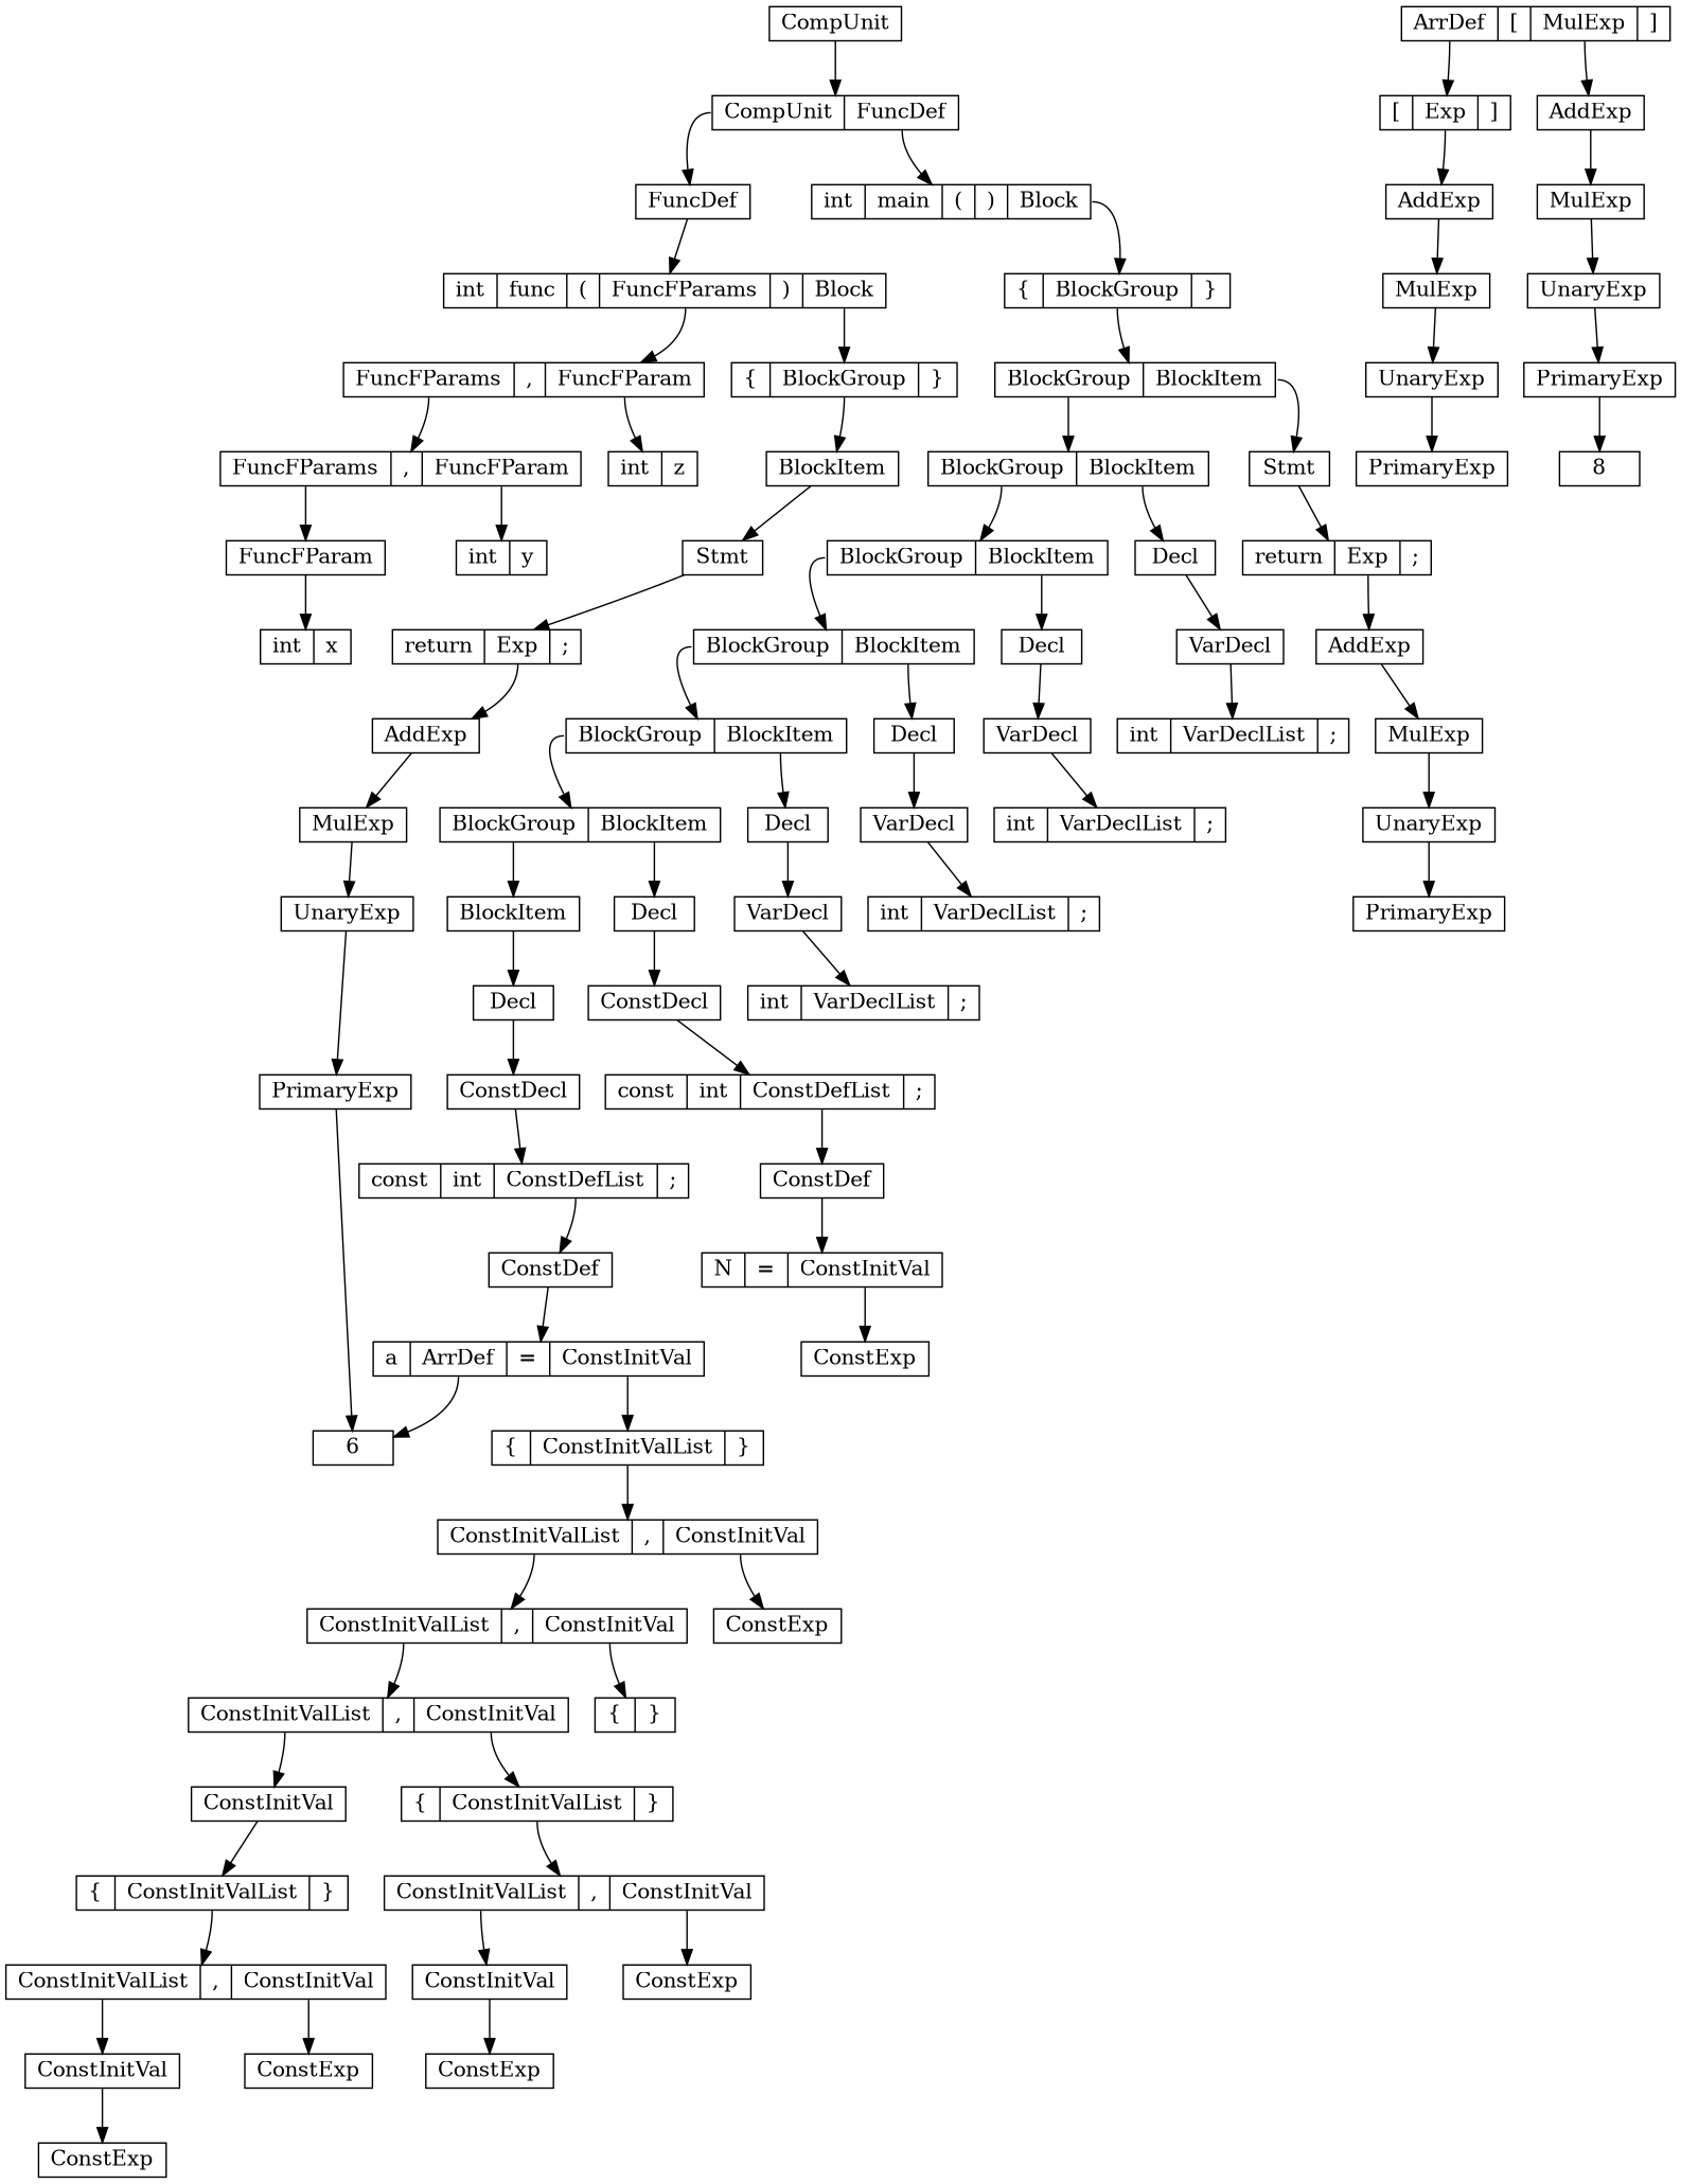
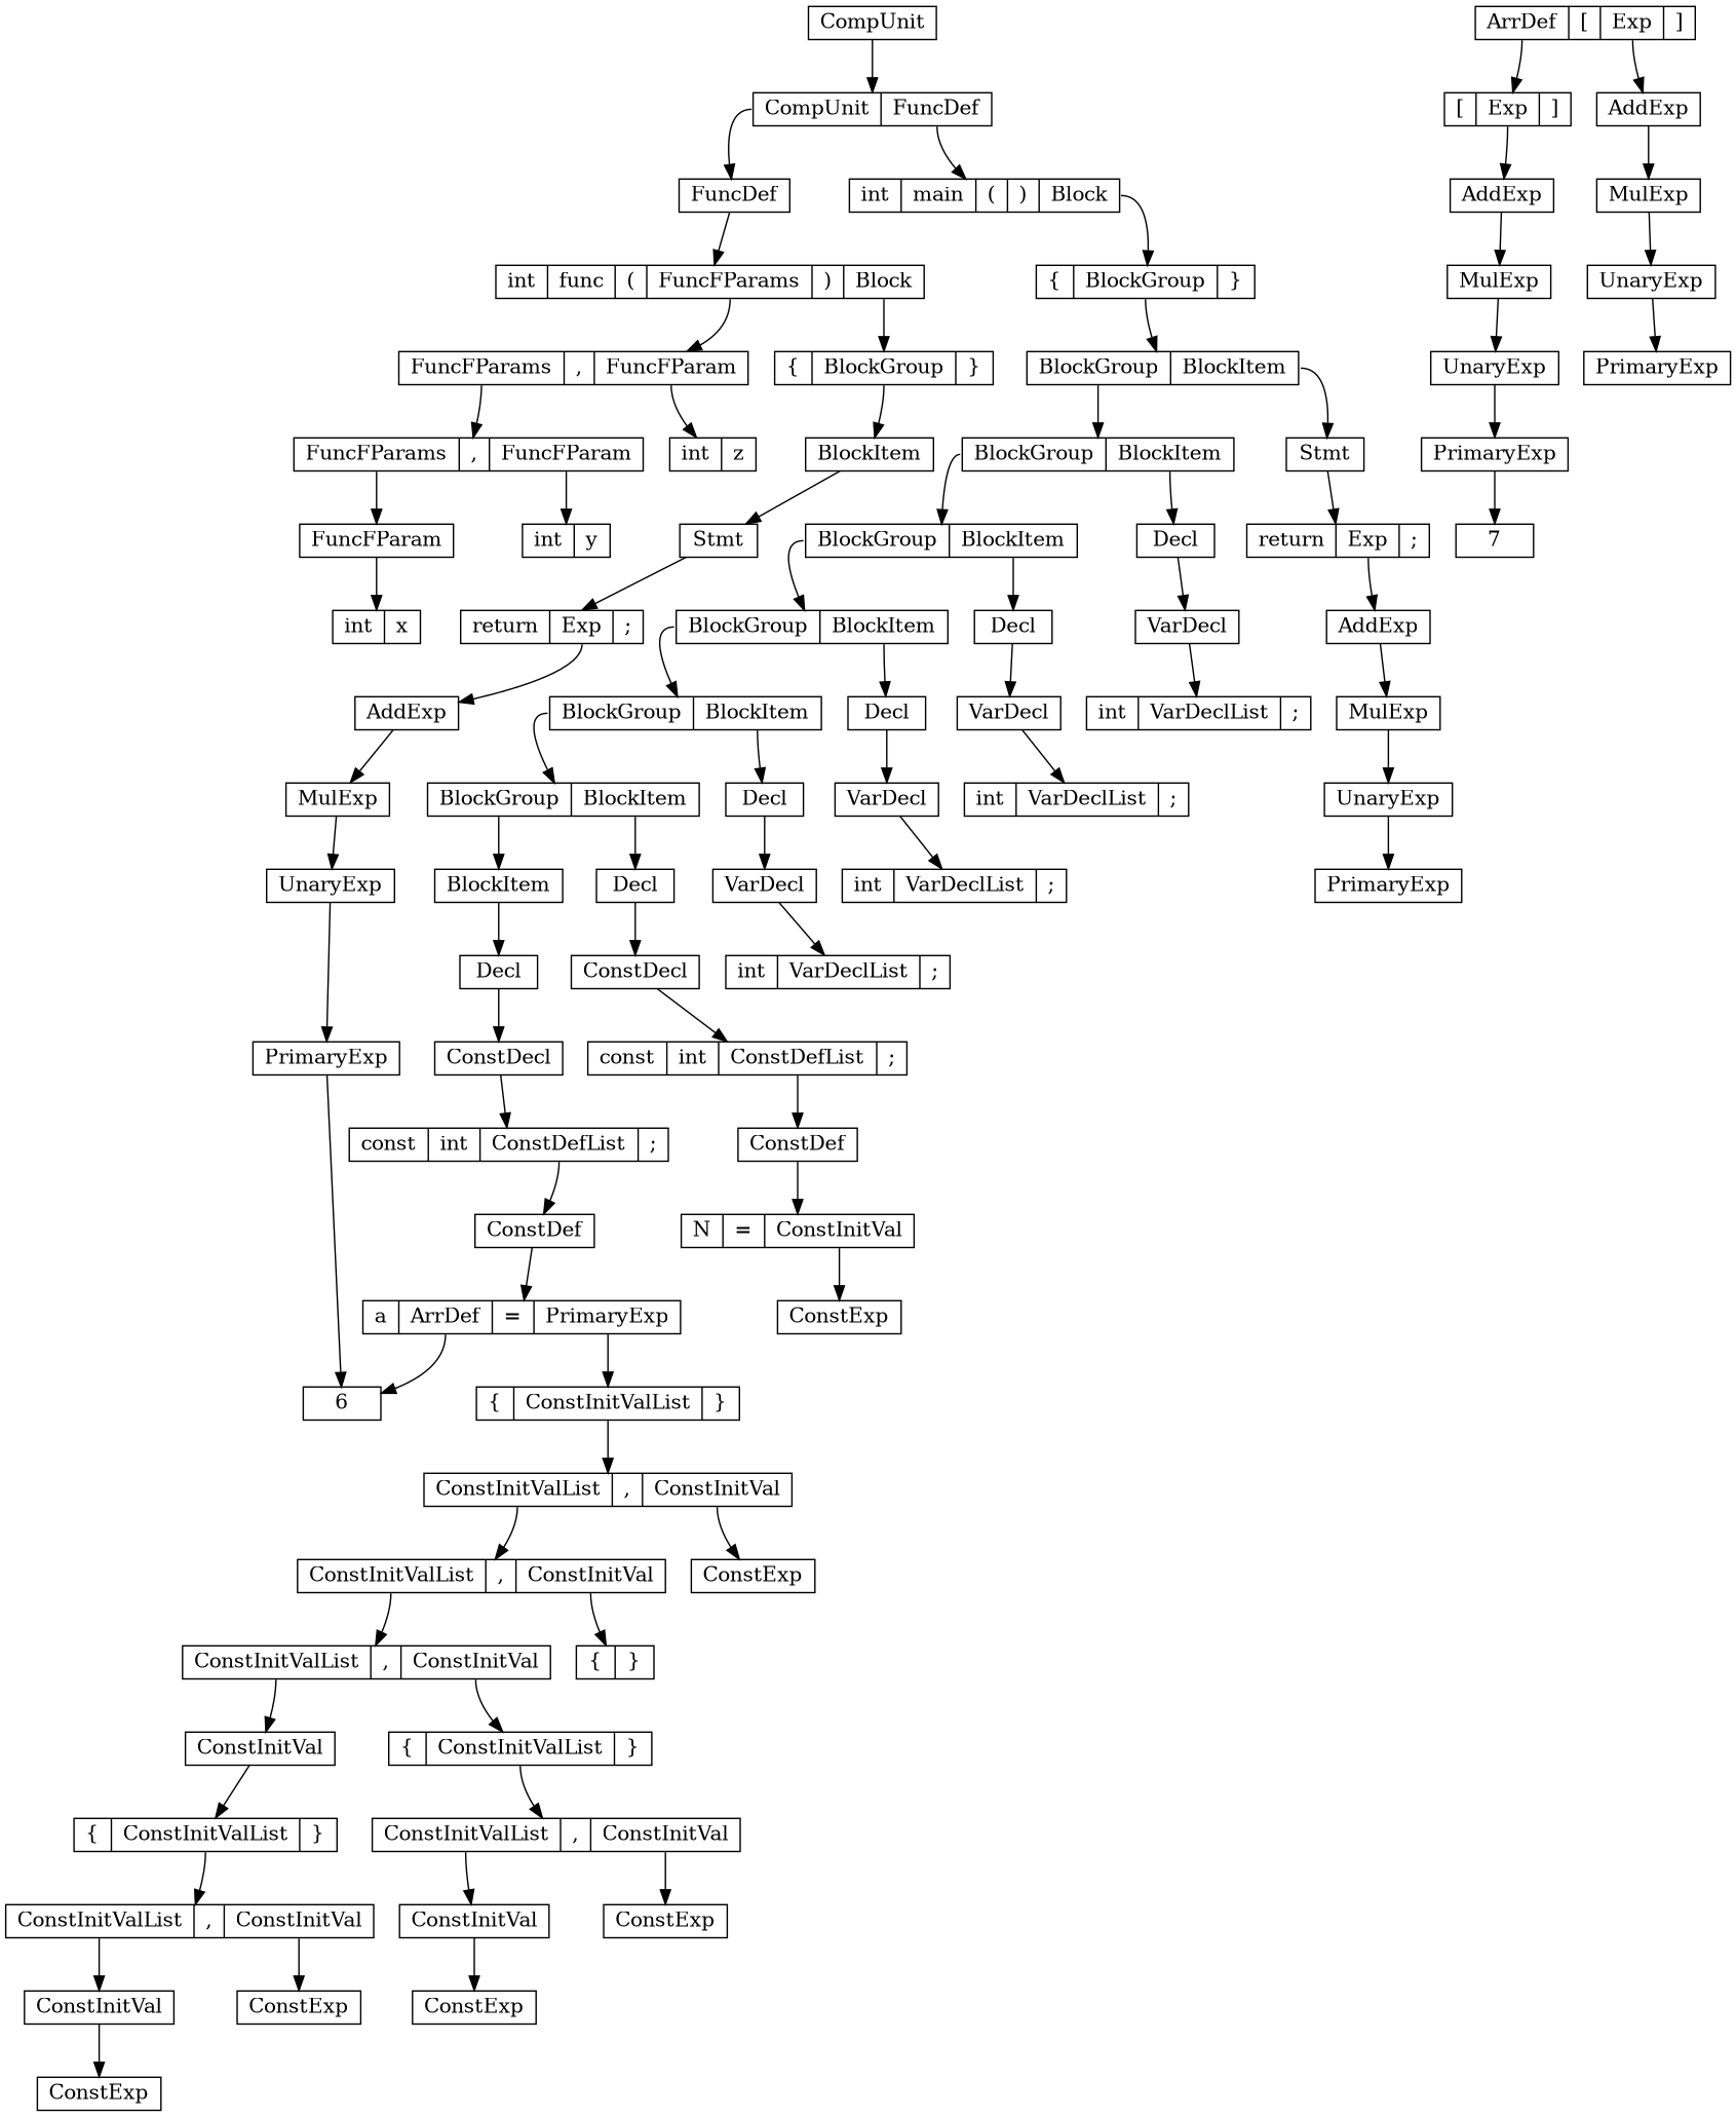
  digraph {
    node [shape=record]
    edge [tailport=f0]
    n1 [height=.1 label="<f0> CompUnit"]
    n2 [height=.1 label="<f0> CompUnit|<f1> FuncDef"]
    n3 [height=.1 label="<f0> int|<f1> main|<f2> \(|<f3> \)|<f4> Block"]
    n4 [height=.1 label="<f0> FuncDef"]
    n5 [height=.1 label="<f0> \{|<f1> BlockGroup|<f2> \}"]
    n6 [height=.1 label="<f0> int|<f1> func|<f2> \(|<f3> FuncFParams|<f4> \)|<f5> Block"]
    n7 [height=.1 label="<f0> BlockGroup|<f1> BlockItem"]
    n8 [height=.1 label="<f0> Stmt"]
    n9 [height=.1 label="<f0> BlockGroup|<f1> BlockItem"]
    n10 [height=.1 label="<f0> return|<f1> Exp|<f2> \;"]
    n11 [height=.1 label="<f0> Decl"]
    n12 [height=.1 label="<f0> BlockGroup|<f1> BlockItem"]
    n13 [height=.1 label="<f0> AddExp"]
    n14 [height=.1 label="<f0> MulExp"]
    n15 [height=.1 label="<f0> UnaryExp"]
    n16 [height=.1 label="<f0> PrimaryExp"]
    n17 [height=.1 label="<f0> VarDecl"]
    n18 [height=.1 label="<f0> Decl"]
    n19 [height=.1 label="<f0> BlockGroup|<f1> BlockItem"]
    n20 [height=.1 label="<f0> int|<f1> VarDeclList|<f2> \;"]
    n21 [height=.1 label="<f0> VarDecl"]
    n22 [height=.1 label="<f0> Decl"]
    n23 [height=.1 label="<f0> BlockGroup|<f1> BlockItem"]
    n24 [height=.1 label="<f0> int|<f1> VarDeclList|<f2> \;"]
    n25 [height=.1 label="<f0> VarDecl"]
    n26 [height=.1 label="<f0> Decl"]
    n27 [height=.1 label="<f0> BlockGroup|<f1> BlockItem"]
    n28 [height=.1 label="<f0> int|<f1> VarDeclList|<f2> \;"]
    n29 [height=.1 label="<f0> VarDecl"]
    n30 [height=.1 label="<f0> Decl"]
    n31 [height=.1 label="<f0> BlockItem"]
    n32 [height=.1 label="<f0> int|<f1> VarDeclList|<f2> \;"]
    n33 [height=.1 label="<f0> ConstDecl"]
    n34 [height=.1 label="<f0> Decl"]
    n35 [height=.1 label="<f0> const|<f1> int|<f2> ConstDefList|<f3> \;"]
    n36 [height=.1 label="<f0> ConstDef"]
    n37 [height=.1 label="<f0> N|<f1> \=|<f2> ConstInitVal"]
    n38 [height=.1 label="<f0> ConstExp"]
    n39 [height=.1 label="<f0> ConstDecl"]
    n40 [height=.1 label="<f0> const|<f1> int|<f2> ConstDefList|<f3> \;"]
    n41 [height=.1 label="<f0> ConstDef"]
-   n42 [height=.1 label="<f0> a|<f1> ArrDef|<f2> \=|<f3> ConstInitVal"]
+   n42 [height=.1 label="<f0> a|<f1> ArrDef|<f2> \=|<f3> PrimaryExp"]
    n43 [height=.1 label="<f0> \{|<f1> ConstInitValList|<f2> \}"]
    n44 [height=.1 label="<f0> 6"]
    n45 [height=.1 label="<f0> ConstInitValList|<f1> \,|<f2> ConstInitVal"]
-   n46 [height=.1 label="<f0> ArrDef|<f1> \[|<f2> MulExp|<f3> \]"]
+   n46 [height=.1 label="<f0> ArrDef|<f1> \[|<f2> Exp|<f3> \]"]
    n47 [height=.1 label="<f0> AddExp"]
    n48 [height=.1 label="<f0> \[|<f1> Exp|<f2> \]"]
    n49 [height=.1 label="<f0> ConstExp"]
    n50 [height=.1 label="<f0> ConstInitValList|<f1> \,|<f2> ConstInitVal"]
    n51 [height=.1 label="<f0> \{|<f1> \}"]
    n52 [height=.1 label="<f0> ConstInitValList|<f1> \,|<f2> ConstInitVal"]
    n53 [height=.1 label="<f0> \{|<f1> ConstInitValList|<f2> \}"]
    n54 [height=.1 label="<f0> ConstInitVal"]
    n55 [height=.1 label="<f0> ConstInitValList|<f1> \,|<f2> ConstInitVal"]
    n56 [height=.1 label="<f0> \{|<f1> ConstInitValList|<f2> \}"]
    n57 [height=.1 label="<f0> ConstExp"]
    n58 [height=.1 label="<f0> ConstInitVal"]
    n59 [height=.1 label="<f0> ConstExp"]
    n60 [height=.1 label="<f0> ConstInitValList|<f1> \,|<f2> ConstInitVal"]
    n61 [height=.1 label="<f0> ConstExp"]
    n62 [height=.1 label="<f0> ConstInitVal"]
    n63 [height=.1 label="<f0> ConstExp"]
    n64 [height=.1 label="<f0> MulExp"]
    n65 [height=.1 label="<f0> AddExp"]
    n66 [height=.1 label="<f0> UnaryExp"]
    n67 [height=.1 label="<f0> PrimaryExp"]
-   n68 [height=.1 label="<f0> 8"]
    n69 [height=.1 label="<f0> MulExp"]
    n70 [height=.1 label="<f0> UnaryExp"]
    n71 [height=.1 label="<f0> PrimaryExp"]
+   n72 [height=.1 label="<f0> 7"]
    n73 [height=.1 label="<f0> \{|<f1> BlockGroup|<f2> \}"]
    n74 [height=.1 label="<f0> FuncFParams|<f1> \,|<f2> FuncFParam"]
    n75 [height=.1 label="<f0> BlockItem"]
    n76 [height=.1 label="<f0> int|<f1> z"]
    n77 [height=.1 label="<f0> FuncFParams|<f1> \,|<f2> FuncFParam"]
    n78 [height=.1 label="<f0> Stmt"]
    n79 [height=.1 label="<f0> return|<f1> Exp|<f2> \;"]
    n80 [height=.1 label="<f0> AddExp"]
    n81 [height=.1 label="<f0> MulExp"]
    n82 [height=.1 label="<f0> UnaryExp"]
    n83 [height=.1 label="<f0> PrimaryExp"]
    n84 [height=.1 label="<f0> int|<f1> y"]
    n85 [height=.1 label="<f0> FuncFParam"]
    n86 [height=.1 label="<f0> int|<f1> x"]
    n1 -> n2
    n2 -> n3 [tailport=f1]
    n2 -> n4
    n3 -> n5 [tailport=f4]
    n4 -> n6
    n5 -> n7 [tailport=f1]
    n6 -> n73 [tailport=f5]
    n6 -> n74 [tailport=f3]
    n7 -> n8 [tailport=f1]
    n7 -> n9
    n8 -> n10
    n9 -> n11 [tailport=f1]
    n9 -> n12
    n10 -> n13 [tailport=f1]
    n11 -> n17
    n12 -> n18 [tailport=f1]
    n12 -> n19
    n13 -> n14
    n14 -> n15
    n15 -> n16
    n17 -> n20
    n18 -> n21
    n19 -> n22 [tailport=f1]
    n19 -> n23
    n21 -> n24
    n22 -> n25
    n23 -> n26 [tailport=f1]
    n23 -> n27
    n25 -> n28
    n26 -> n29
    n27 -> n30 [tailport=f1]
    n27 -> n31
    n29 -> n32
    n30 -> n33
    n31 -> n34
    n33 -> n35
    n34 -> n39
    n35 -> n36 [tailport=f2]
    n36 -> n37
    n37 -> n38 [tailport=f2]
    n39 -> n40
    n40 -> n41 [tailport=f2]
    n41 -> n42
    n42 -> n43 [tailport=f3]
    n42 -> n44 [tailport=f1]
    n43 -> n45 [tailport=f1]
    n45 -> n49 [tailport=f2]
    n45 -> n50
    n46 -> n47 [tailport=f2]
    n46 -> n48
    n47 -> n64
    n48 -> n65 [tailport=f1]
    n50 -> n51 [tailport=f2]
    n50 -> n52
    n52 -> n53 [tailport=f2]
    n52 -> n54
    n53 -> n55 [tailport=f1]
    n54 -> n56
    n55 -> n57 [tailport=f2]
    n55 -> n58
    n56 -> n60 [tailport=f1]
    n58 -> n59
    n60 -> n61 [tailport=f2]
    n60 -> n62
    n62 -> n63
    n64 -> n66
    n65 -> n69
    n66 -> n67
-   n67 -> n68
    n69 -> n70
    n70 -> n71
+   n71 -> n72
    n73 -> n75 [tailport=f1]
    n74 -> n76 [tailport=f2]
    n74 -> n77
    n75 -> n78
    n77 -> n84 [tailport=f2]
    n77 -> n85
    n78 -> n79
    n79 -> n80 [tailport=f1]
    n80 -> n81
    n81 -> n82
    n82 -> n83
    n83 -> n44
    n85 -> n86
  }
